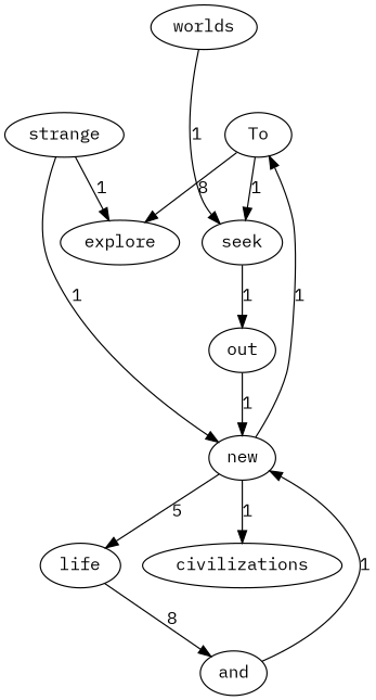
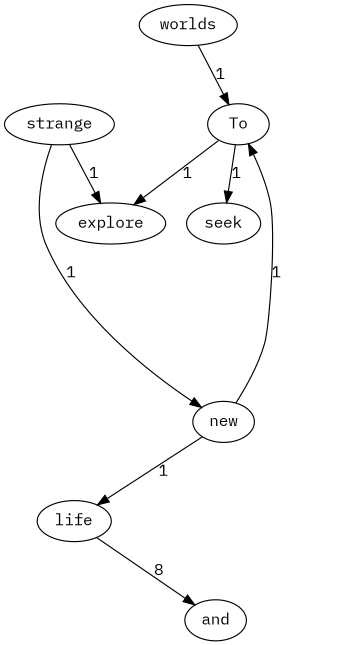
  digraph {
    fontname="IBM Plex Mono"
    node [fontname="IBM Plex Mono"]
    edge [fontname="IBM Plex Mono"]
    To
    explore
    seek
-   out
    strange
    new
    life
-   civilizations
    worlds
    and
-   To -> explore [label=8]
+   To -> explore [label=1]
    To -> seek [label=1]
-   seek -> out [label=1]
-   out -> new [label=1]
    strange -> explore [label=1]
    strange -> new [label=1]
    new -> To [label=1]
-   new -> life [label=5]
-   new -> civilizations [label=1]
+   new -> life [label=1]
    life -> and [label=8]
-   worlds -> seek [label=1]
-   and -> new [label=1]
+   worlds -> To [label=1]
  }
